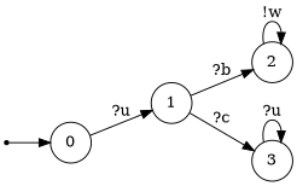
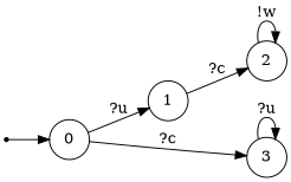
  digraph {
    rankdir=LR
    node [shape=circle]
    ENTRY [shape=point]
    0
    1
    3
    2
    ENTRY -> 0
    0 -> 1 [label="?u"]
-   1 -> 3 [label="?c"]
-   1 -> 2 [label="?b"]
+   0 -> 3 [label="?c"]
+   1 -> 2 [label="?c"]
    3 -> 3 [label="?u"]
    2 -> 2 [label="!w"]
  }
